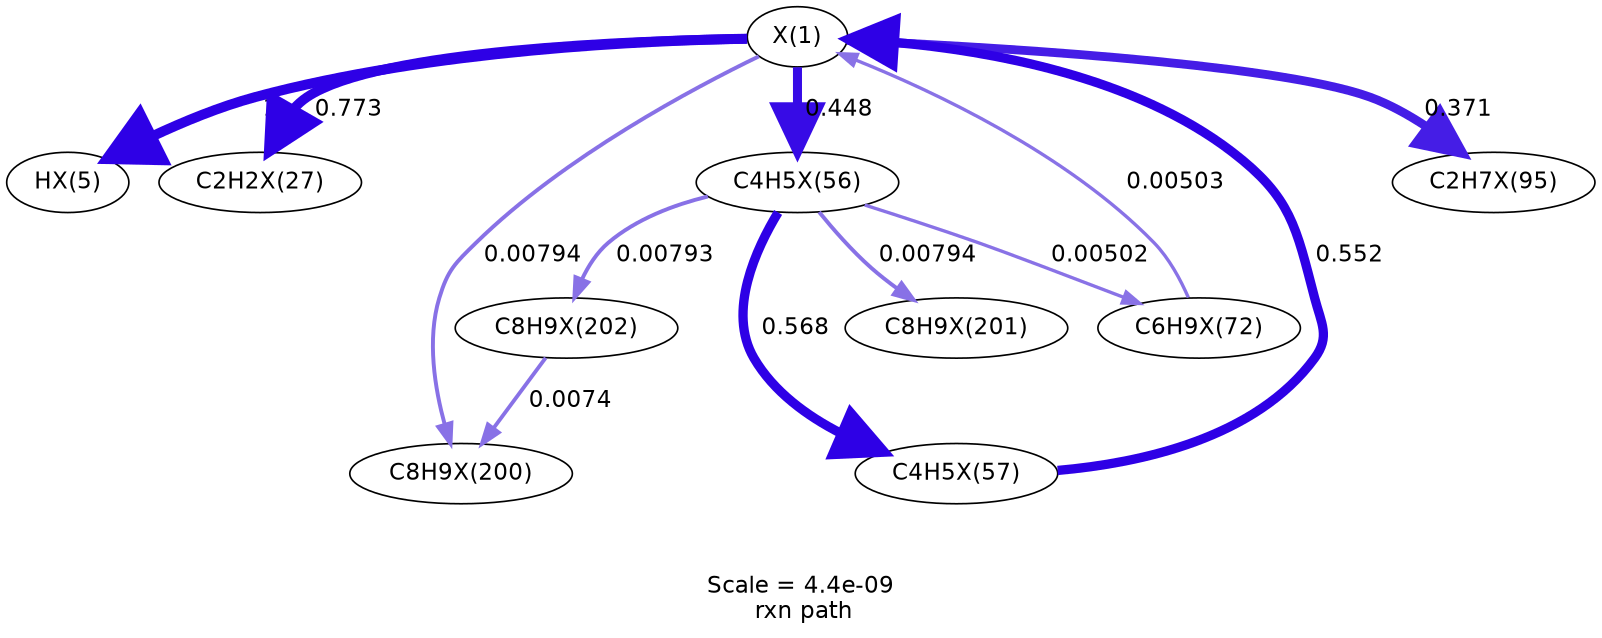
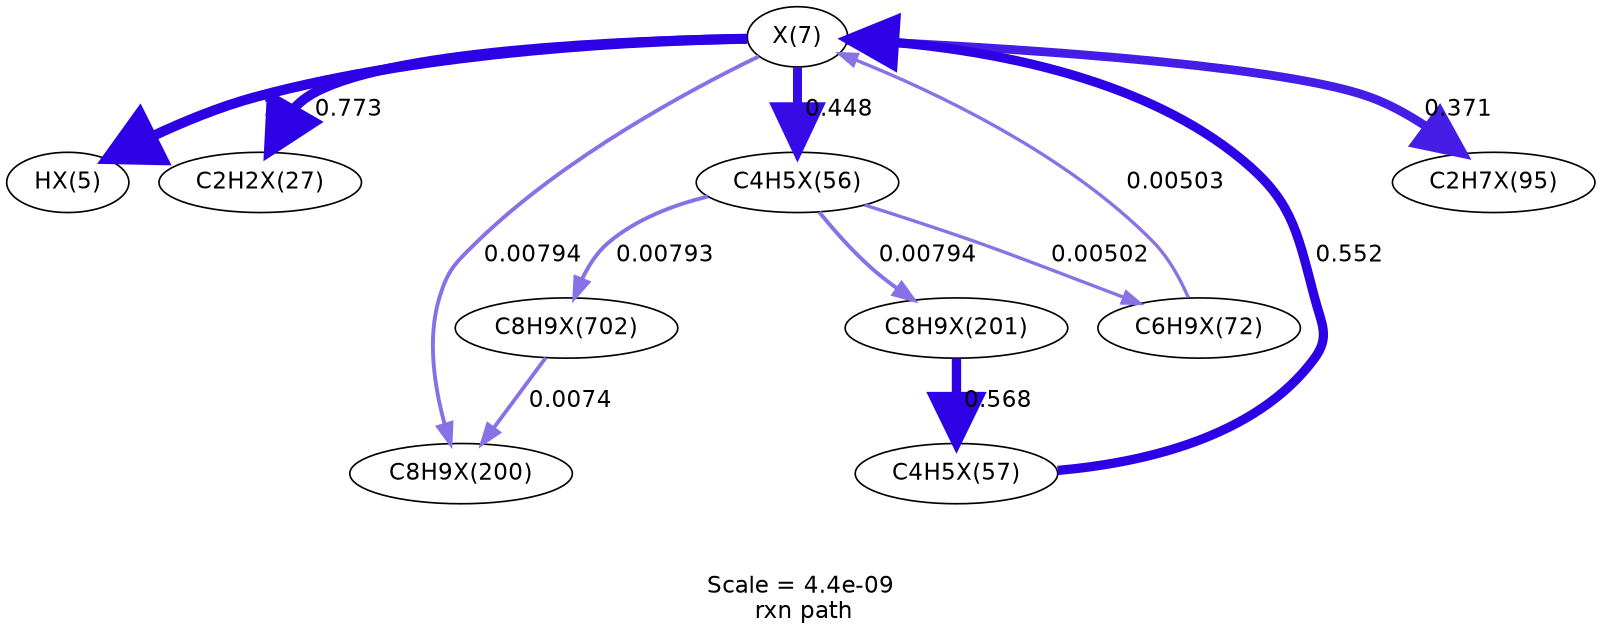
  digraph {
    fontname=Helvetica
    label="Scale = 4.4e-09\l rxn path"
    node [fontname=Helvetica]
    edge [arrowsize=1.17 color="0.7, 0.508, 0.9" fontname=Helvetica style="setlinewidth(2.35)"]
-   n1 [label="X(1)"]
+   n1 [label="X(7)"]
    n2 [label="HX(5)"]
    n3 [label="C2H2X(27)"]
    n4 [label="C4H5X(56)"]
    n5 [label="C2H7X(95)"]
    n6 [label="C8H9X(200)"]
-   n7 [label="C8H9X(202)"]
+   n7 [label="C8H9X(702)"]
    n8 [label="C8H9X(201)"]
    n9 [label="C4H5X(57)"]
    n10 [label="C6H9X(72)"]
    n1 -> n2 [arrowsize=3 color="0.7, 1.5, 0.9" label=" 1" style="setlinewidth(6)"]
    n1 -> n3 [arrowsize=2.9 color="0.7, 1.27, 0.9" label=" 0.773" style="setlinewidth(5.81)"]
    n1 -> n4 [arrowsize=2.7 color="0.7, 0.948, 0.9" label=" 0.448" style="setlinewidth(5.39)"]
    n1 -> n5 [arrowsize=2.63 color="0.7, 0.871, 0.9" label=" 0.371" style="setlinewidth(5.25)"]
    n1 -> n6 [label=" 0.00794"]
    n4 -> n7 [label=" 0.00793"]
    n4 -> n8 [label=" 0.00794"]
-   n4 -> n9 [arrowsize=2.79 color="0.7, 1.07, 0.9" label=" 0.568" style="setlinewidth(5.57)"]
+   n8 -> n9 [arrowsize=2.79 color="0.7, 1.07, 0.9" label=" 0.568" style="setlinewidth(5.57)"]
    n4 -> n10 [arrowsize=1 color="0.7, 0.505, 0.9" label=" 0.00502" style="setlinewidth(2)"]
    n7 -> n6 [arrowsize=1.15 color="0.7, 0.507, 0.9" label=" 0.0074" style="setlinewidth(2.3)"]
    n9 -> n1 [arrowsize=2.78 color="0.7, 1.05, 0.9" label=" 0.552" style="setlinewidth(5.55)"]
    n10 -> n1 [arrowsize=1 color="0.7, 0.505, 0.9" label=" 0.00503" style="setlinewidth(2)"]
  }
